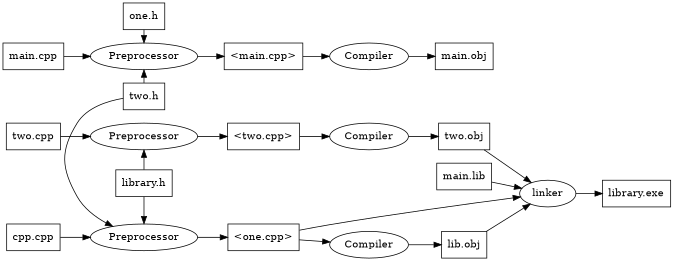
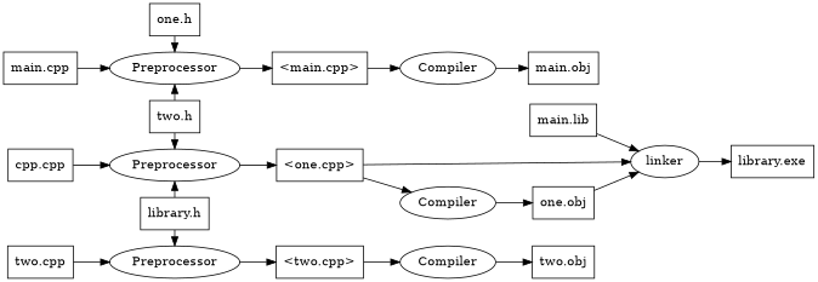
  digraph {
    rankdir=LR
    node [shape=box]
    "one.h"
    n2 [label=Preprocessor shape=ellipse]
    "two.h"
    n4 [label=Preprocessor shape=ellipse]
    "library.h"
    n6 [label=Preprocessor shape=ellipse]
    "<main.cpp>"
    "<one.cpp>"
    "<two.cpp>"
    n10 [label=Compiler shape=ellipse]
    linker [shape=ellipse]
    n12 [label=Compiler shape=ellipse]
    n13 [label=Compiler shape=ellipse]
    "main.cpp"
    "main.obj"
    n16 [label="library.exe"]
    n17 [label="cpp.cpp"]
-   "one.obj" [label="lib.obj"]
+   "one.obj"
    "two.cpp"
    "two.obj"
    n21 [label="main.lib"]
    subgraph sub_1 {
      rank=same
      "one.h"
      n2
      "two.h"
      n4
      "library.h"
      n6
    }
    "one.h" -> n2 [constraint=false]
    n2 -> "<main.cpp>"
    "two.h" -> n2 [constraint=false]
    "two.h" -> n4 [constraint=false]
    n4 -> "<one.cpp>"
    "library.h" -> n4 [constraint=false]
    "library.h" -> n6 [constraint=false]
    n6 -> "<two.cpp>"
    "<main.cpp>" -> n10
    "<one.cpp>" -> linker
    "<one.cpp>" -> n12
    "<two.cpp>" -> n13
    n10 -> "main.obj"
    linker -> n16
    n12 -> "one.obj"
    n13 -> "two.obj"
    "main.cpp" -> n2
    n17 -> n4
    "one.obj" -> linker
    "two.cpp" -> n6
-   "two.obj" -> linker
    n21 -> linker
  }
